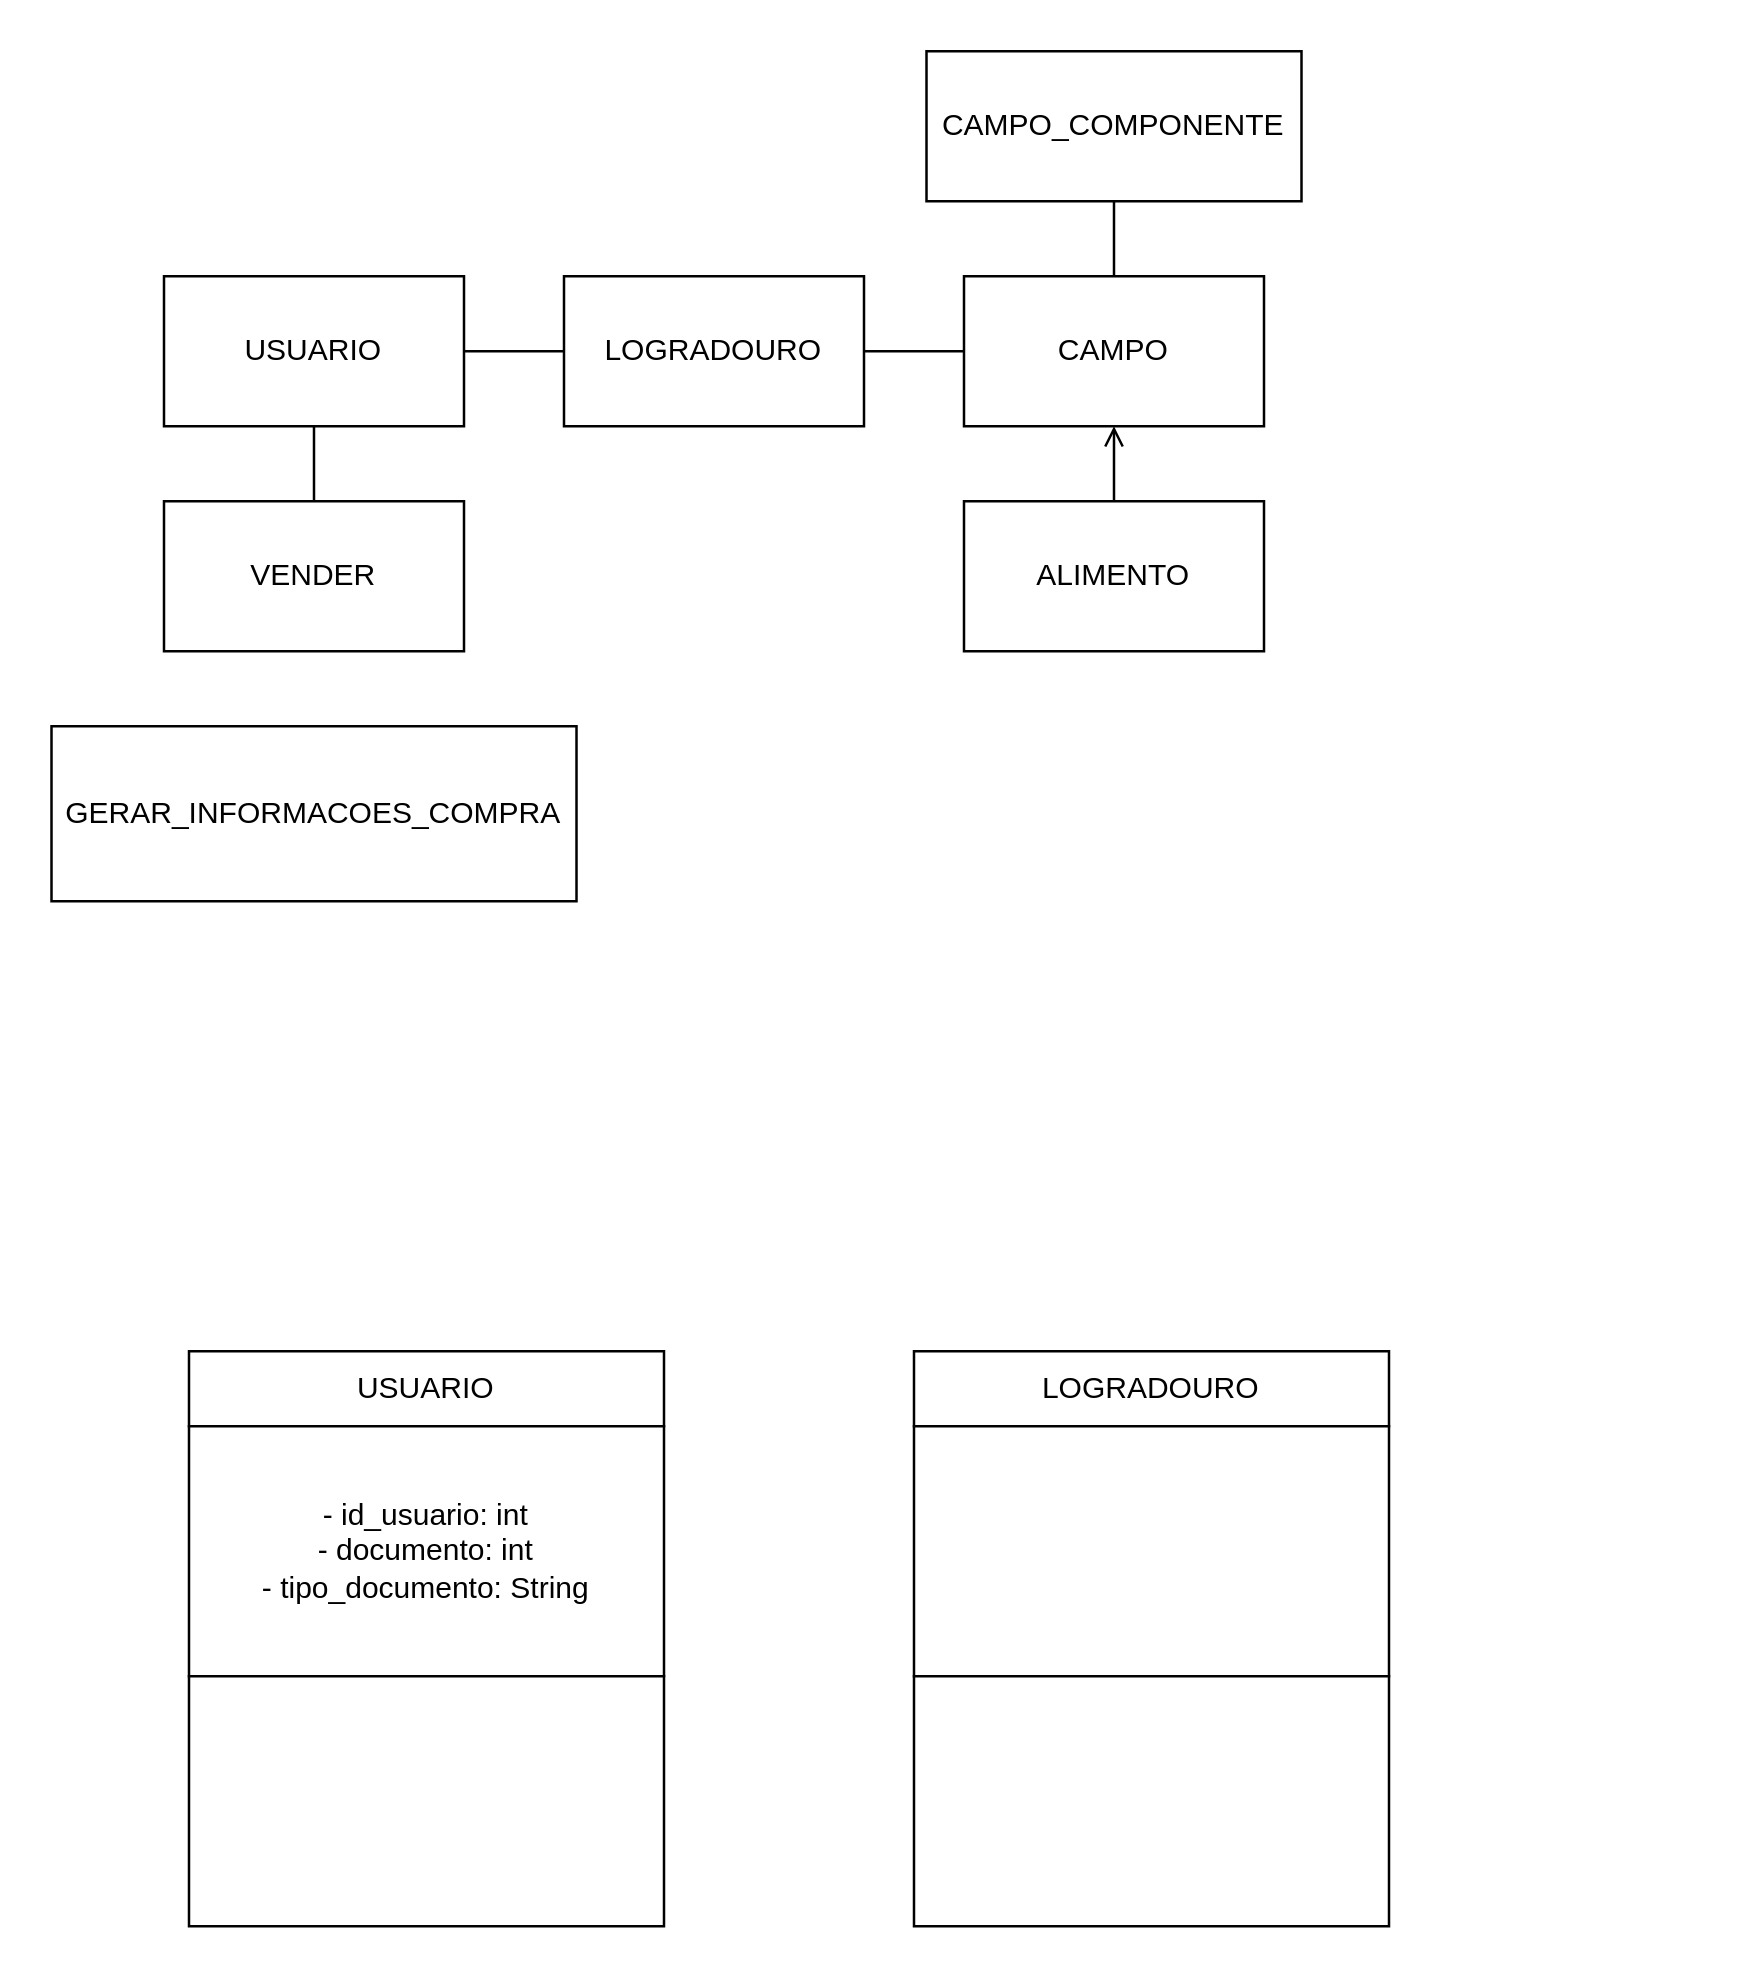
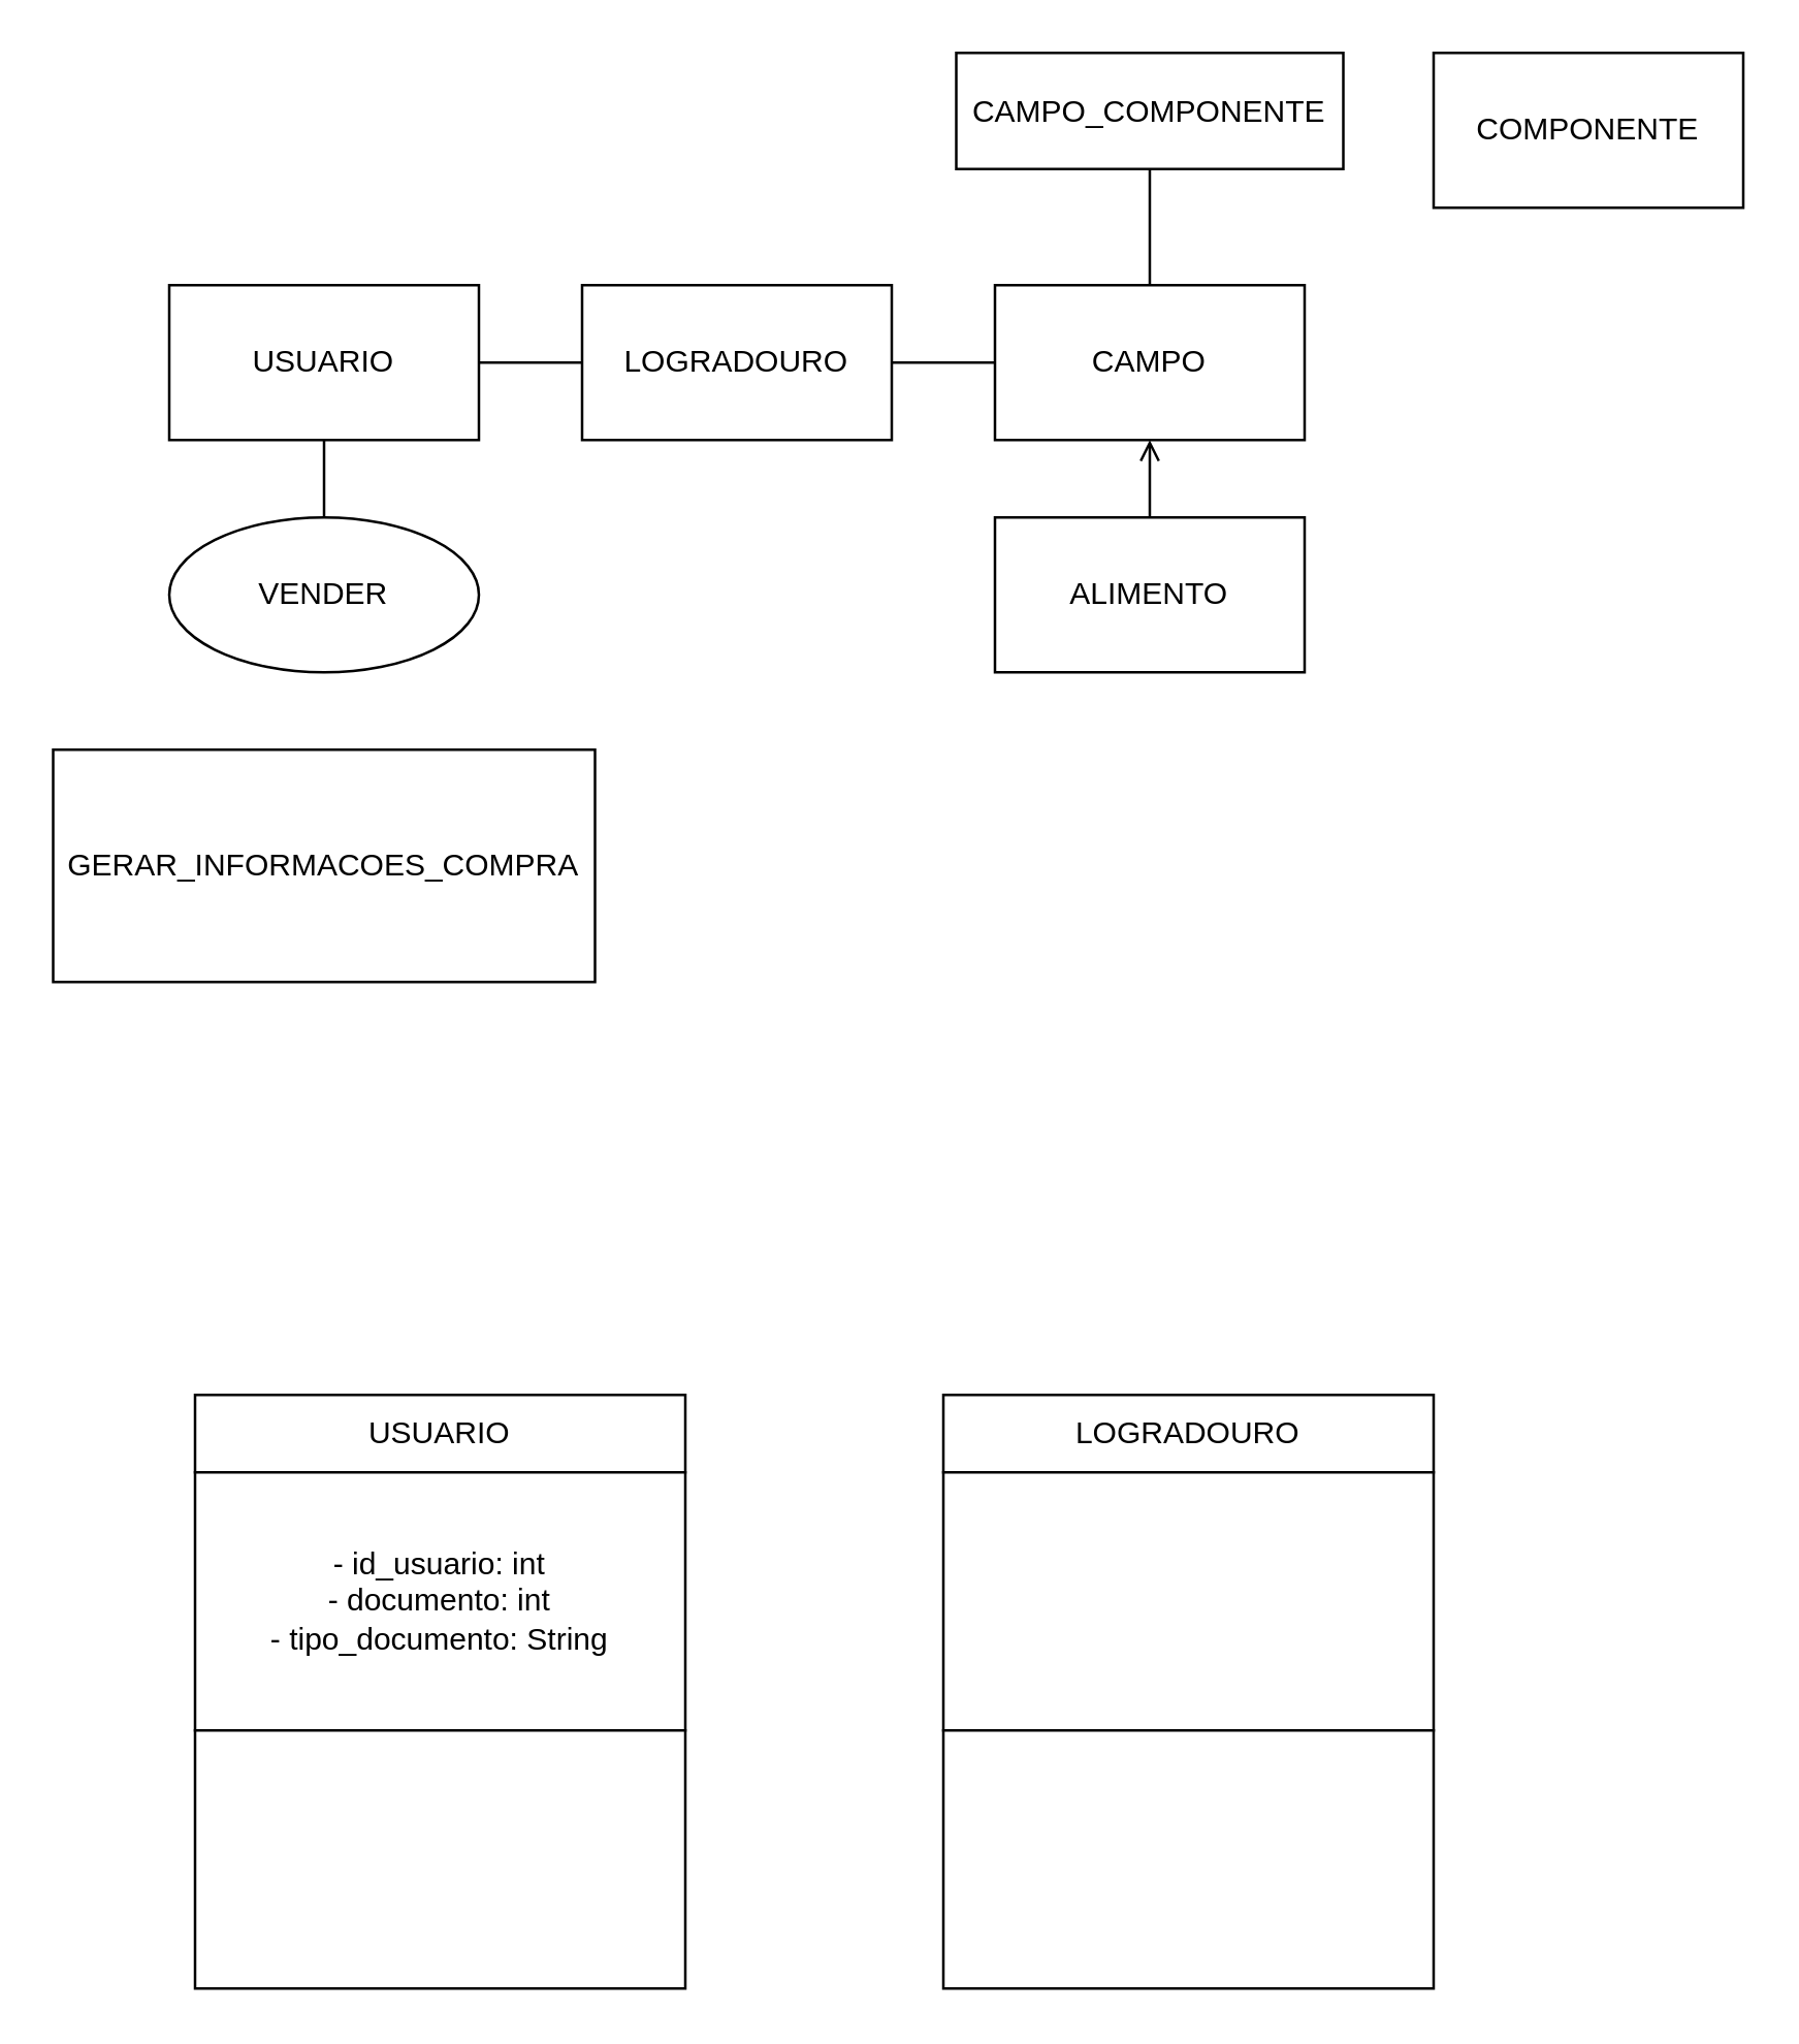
  <mxCell id="0" />
  <mxCell id="1" parent="0" />
  <mxCell id="2" value="USUARIO" style="rounded=0;whiteSpace=wrap;html=1;" vertex="1" parent="1"><mxGeometry x="65" y="110" width="120" height="60" as="geometry" /></mxCell>
  <mxCell id="3" value="LOGRADOURO" style="rounded=0;whiteSpace=wrap;html=1;" vertex="1" parent="1"><mxGeometry x="225" y="110" width="120" height="60" as="geometry" /></mxCell>
  <mxCell id="4" value="CAMPO" style="rounded=0;whiteSpace=wrap;html=1;" vertex="1" parent="1"><mxGeometry x="385" y="110" width="120" height="60" as="geometry" /></mxCell>
- <mxCell id="5" value="CAMPO_COMPONENTE" style="rounded=0;whiteSpace=wrap;html=1;" vertex="1" parent="1"><mxGeometry x="370" y="20" width="150" height="60" as="geometry" /></mxCell>
+ <mxCell id="5" value="CAMPO_COMPONENTE" style="rounded=0;whiteSpace=wrap;html=1;" vertex="1" parent="1"><mxGeometry x="370" y="20" width="150" height="45" as="geometry" /></mxCell>
  <mxCell id="6" value="ALIMENTO" style="rounded=0;whiteSpace=wrap;html=1;" vertex="1" parent="1"><mxGeometry x="385" y="200" width="120" height="60" as="geometry" /></mxCell>
- <mxCell id="8" value="VENDER" style="rounded=0;whiteSpace=wrap;html=1;" vertex="1" parent="1"><mxGeometry x="65" y="200" width="120" height="60" as="geometry" /></mxCell>
- <mxCell id="9" value="GERAR_INFORMACOES_COMPRA" style="rounded=0;whiteSpace=wrap;html=1;" vertex="1" parent="1"><mxGeometry x="20" y="290" width="210" height="70" as="geometry" /></mxCell>
+ <mxCell id="7" value="COMPONENTE" style="rounded=0;whiteSpace=wrap;html=1;" vertex="1" parent="1"><mxGeometry x="555" y="20" width="120" height="60" as="geometry" /></mxCell>
+ <mxCell id="8" value="VENDER" style="ellipse;whiteSpace=wrap;html=1;" vertex="1" parent="1"><mxGeometry x="65" y="200" width="120" height="60" as="geometry" /></mxCell>
+ <mxCell id="9" value="GERAR_INFORMACOES_COMPRA" style="rounded=0;whiteSpace=wrap;html=1;" vertex="1" parent="1"><mxGeometry x="20" y="290" width="210" height="90" as="geometry" /></mxCell>
  <mxCell id="10" value="" style="endArrow=none;html=1;rounded=0;exitX=1;exitY=0.5;exitDx=0;exitDy=0;entryX=0;entryY=0.5;entryDx=0;entryDy=0;" edge="1" parent="1" source="2" target="3"><mxGeometry width="50" height="50" relative="1" as="geometry"><mxPoint x="385" y="180" as="sourcePoint" /><mxPoint x="435" y="130" as="targetPoint" /></mxGeometry></mxCell>
  <mxCell id="11" value="" style="endArrow=none;html=1;rounded=0;exitX=1;exitY=0.5;exitDx=0;exitDy=0;entryX=0;entryY=0.5;entryDx=0;entryDy=0;" edge="1" parent="1" source="3" target="4"><mxGeometry width="50" height="50" relative="1" as="geometry"><mxPoint x="385" y="180" as="sourcePoint" /><mxPoint x="435" y="130" as="targetPoint" /></mxGeometry></mxCell>
  <mxCell id="12" value="" style="endArrow=none;html=1;rounded=0;exitX=0.5;exitY=1;exitDx=0;exitDy=0;entryX=0.5;entryY=0;entryDx=0;entryDy=0;" edge="1" parent="1" source="5" target="4"><mxGeometry width="50" height="50" relative="1" as="geometry"><mxPoint x="385" y="180" as="sourcePoint" /><mxPoint x="435" y="130" as="targetPoint" /></mxGeometry></mxCell>
  <mxCell id="13" value="" style="endArrow=open;html=1;rounded=0;exitX=0.5;exitY=0;exitDx=0;exitDy=0;entryX=0.5;entryY=1;entryDx=0;entryDy=0;" edge="1" parent="1" source="6" target="4"><mxGeometry width="50" height="50" relative="1" as="geometry"><mxPoint x="385" y="180" as="sourcePoint" /><mxPoint x="435" y="130" as="targetPoint" /></mxGeometry></mxCell>
  <mxCell id="14" value="" style="endArrow=none;html=1;rounded=0;entryX=0.5;entryY=1;entryDx=0;entryDy=0;exitX=0.5;exitY=0;exitDx=0;exitDy=0;" edge="1" parent="1" source="8" target="2"><mxGeometry width="50" height="50" relative="1" as="geometry"><mxPoint x="385" y="180" as="sourcePoint" /><mxPoint x="435" y="130" as="targetPoint" /></mxGeometry></mxCell>
  <mxCell id="15" value="USUARIO" style="rounded=0;whiteSpace=wrap;html=1;" vertex="1" parent="1"><mxGeometry x="75" y="540" width="190" height="30" as="geometry" /></mxCell>
  <mxCell id="16" value="- id_usuario: int&lt;div&gt;- documento: int&lt;/div&gt;&lt;div&gt;- tipo_documento: String&lt;/div&gt;" style="rounded=0;whiteSpace=wrap;html=1;" vertex="1" parent="1"><mxGeometry x="75" y="570" width="190" height="100" as="geometry" /></mxCell>
  <mxCell id="17" value="" style="rounded=0;whiteSpace=wrap;html=1;" vertex="1" parent="1"><mxGeometry x="75" y="670" width="190" height="100" as="geometry" /></mxCell>
  <mxCell id="18" value="LOGRADOURO" style="rounded=0;whiteSpace=wrap;html=1;" vertex="1" parent="1"><mxGeometry x="365" y="540" width="190" height="30" as="geometry" /></mxCell>
  <mxCell id="19" value="" style="rounded=0;whiteSpace=wrap;html=1;" vertex="1" parent="1"><mxGeometry x="365" y="570" width="190" height="100" as="geometry" /></mxCell>
  <mxCell id="20" value="" style="rounded=0;whiteSpace=wrap;html=1;" vertex="1" parent="1"><mxGeometry x="365" y="670" width="190" height="100" as="geometry" /></mxCell>
